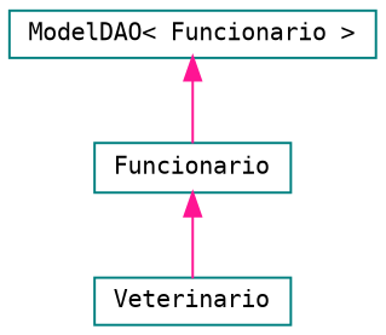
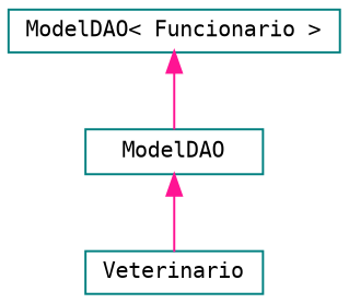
  digraph {
    fontname="DejaVu Sans Mono"
    rankdir=TB
    node [color=teal fillcolor=white fontname="DejaVu Sans Mono" fontsize=10 shape=record style=filled]
    edge [color=deeppink dir=back fontname="DejaVu Sans Mono" fontsize=10 labelfontname=Helvetica labelfontsize=10 style=solid]
    n1 [height=0.2 label="ModelDAO\< Funcionario \>" width=0.4]
-   n2 [height=0.2 label=Funcionario width=0.4]
+   n2 [height=0.2 label=ModelDAO width=0.4]
    n3 [height=0.2 label=Veterinario width=0.4]
    n1 -> n2
    n2 -> n3
  }
